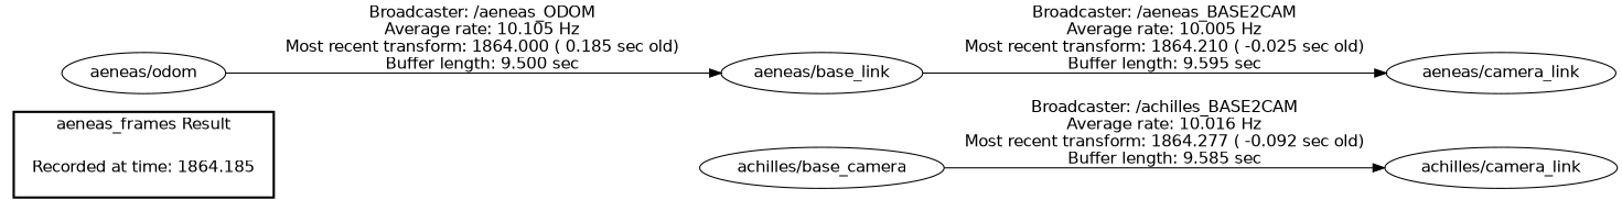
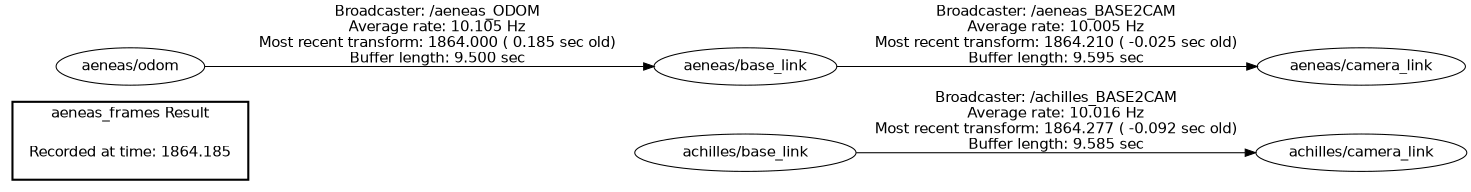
  digraph {
    fontname="DejaVu Sans"
    rankdir=LR
    node [fontname="DejaVu Sans"]
    edge [fontname="DejaVu Sans"]
    "Recorded at time: 1864.185" [shape=plaintext]
-   "achilles/base_link" [label="achilles/base_camera"]
+   "achilles/base_link"
    "aeneas/base_link"
    "aeneas/camera_link"
    "aeneas/odom"
    "achilles/camera_link"
    subgraph cluster_1 {
      color=black
      label="aeneas_frames Result"
      style=bold
      "Recorded at time: 1864.185"
    }
    "Recorded at time: 1864.185" -> "achilles/base_link" [style=invis]
    "achilles/base_link" -> "achilles/camera_link" [label="Broadcaster: /achilles_BASE2CAM\nAverage rate: 10.016 Hz\nMost recent transform: 1864.277 ( -0.092 sec old)\nBuffer length: 9.585 sec\n"]
    "aeneas/base_link" -> "aeneas/camera_link" [label="Broadcaster: /aeneas_BASE2CAM\nAverage rate: 10.005 Hz\nMost recent transform: 1864.210 ( -0.025 sec old)\nBuffer length: 9.595 sec\n"]
    "aeneas/odom" -> "aeneas/base_link" [label="Broadcaster: /aeneas_ODOM\nAverage rate: 10.105 Hz\nMost recent transform: 1864.000 ( 0.185 sec old)\nBuffer length: 9.500 sec\n"]
  }
